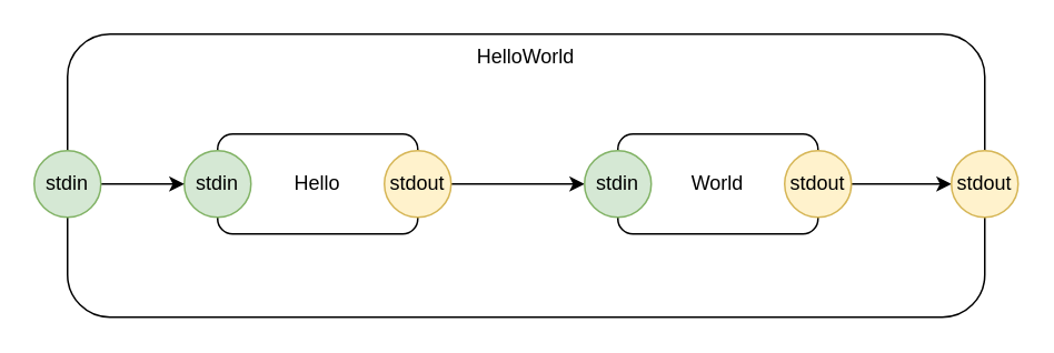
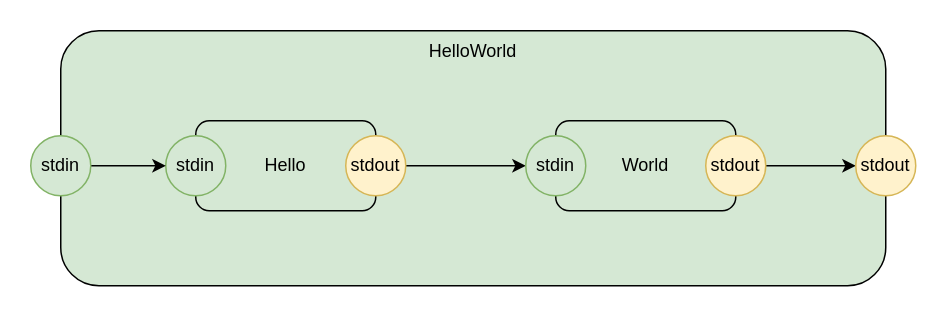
  <mxCell id="0" />
  <mxCell id="1" parent="0" />
- <mxCell id="2" value="HelloWorld" style="rounded=1;whiteSpace=wrap;html=1;verticalAlign=top;" parent="1" vertex="1"><mxGeometry x="40" y="20" width="550" height="170" as="geometry" /></mxCell>
- <mxCell id="3" value="Hello" style="rounded=1;whiteSpace=wrap;html=1;" parent="1" vertex="1"><mxGeometry x="130" y="80" width="120" height="60" as="geometry" /></mxCell>
- <mxCell id="4" value="World" style="rounded=1;whiteSpace=wrap;html=1;" parent="1" vertex="1"><mxGeometry x="370" y="80" width="120" height="60" as="geometry" /></mxCell>
+ <mxCell id="2" value="HelloWorld" style="rounded=1;whiteSpace=wrap;html=1;verticalAlign=top;fillColor=#d5e8d4;" parent="1" vertex="1"><mxGeometry x="40" y="20" width="550" height="170" as="geometry" /></mxCell>
+ <mxCell id="3" value="Hello" style="rounded=1;whiteSpace=wrap;html=1;fillColor=#d5e8d4;" parent="1" vertex="1"><mxGeometry x="130" y="80" width="120" height="60" as="geometry" /></mxCell>
+ <mxCell id="4" value="World" style="rounded=1;whiteSpace=wrap;html=1;fillColor=#d5e8d4;" parent="1" vertex="1"><mxGeometry x="370" y="80" width="120" height="60" as="geometry" /></mxCell>
  <mxCell id="5" style="edgeStyle=orthogonalEdgeStyle;rounded=0;orthogonalLoop=1;jettySize=auto;html=1;exitX=1;exitY=0.5;exitDx=0;exitDy=0;entryX=0;entryY=0.5;entryDx=0;entryDy=0;" parent="1" source="6" target="7" edge="1"><mxGeometry relative="1" as="geometry" /></mxCell>
  <mxCell id="6" value="stdout" style="ellipse;whiteSpace=wrap;html=1;aspect=fixed;fillColor=#fff2cc;strokeColor=#d6b656;" parent="1" vertex="1"><mxGeometry x="230" y="90" width="40" height="40" as="geometry" /></mxCell>
  <mxCell id="7" value="stdin" style="ellipse;whiteSpace=wrap;html=1;aspect=fixed;fillColor=#d5e8d4;strokeColor=#82b366;" parent="1" vertex="1"><mxGeometry x="350" y="90" width="40" height="40" as="geometry" /></mxCell>
  <mxCell id="8" value="stdin" style="ellipse;whiteSpace=wrap;html=1;aspect=fixed;fillColor=#d5e8d4;strokeColor=#82b366;" parent="1" vertex="1"><mxGeometry x="110" y="90" width="40" height="40" as="geometry" /></mxCell>
  <mxCell id="9" style="edgeStyle=orthogonalEdgeStyle;rounded=0;orthogonalLoop=1;jettySize=auto;html=1;exitX=1;exitY=0.5;exitDx=0;exitDy=0;" parent="1" source="10" target="11" edge="1"><mxGeometry relative="1" as="geometry" /></mxCell>
  <mxCell id="10" value="stdout" style="ellipse;whiteSpace=wrap;html=1;aspect=fixed;fillColor=#fff2cc;strokeColor=#d6b656;" parent="1" vertex="1"><mxGeometry x="470" y="90" width="40" height="40" as="geometry" /></mxCell>
  <mxCell id="11" value="stdout" style="ellipse;whiteSpace=wrap;html=1;aspect=fixed;fillColor=#fff2cc;strokeColor=#d6b656;" parent="1" vertex="1"><mxGeometry x="570" y="90" width="40" height="40" as="geometry" /></mxCell>
  <mxCell id="12" style="edgeStyle=orthogonalEdgeStyle;rounded=0;orthogonalLoop=1;jettySize=auto;html=1;exitX=1;exitY=0.5;exitDx=0;exitDy=0;entryX=0;entryY=0.5;entryDx=0;entryDy=0;" parent="1" source="13" target="8" edge="1"><mxGeometry relative="1" as="geometry" /></mxCell>
  <mxCell id="13" value="stdin" style="ellipse;whiteSpace=wrap;html=1;aspect=fixed;fillColor=#d5e8d4;strokeColor=#82b366;" parent="1" vertex="1"><mxGeometry x="20" y="90" width="40" height="40" as="geometry" /></mxCell>
